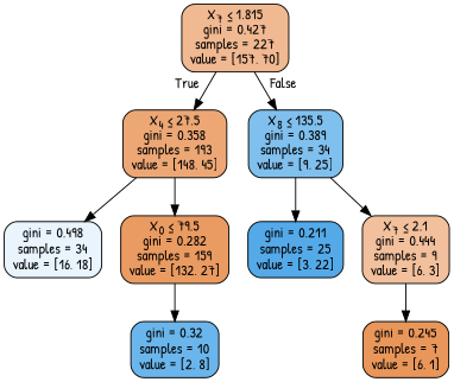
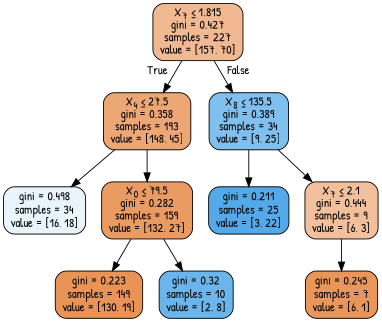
  digraph {
    fontname="Patrick Hand"
    node [color=black fontname="Patrick Hand" shape=box style="filled, rounded"]
    edge [fontname="Patrick Hand"]
    n1 [fillcolor="#f1b991" label=<X<SUB>7</SUB> &le; 1.815<br/>gini = 0.427<br/>samples = 227<br/>value = [157, 70]>]
    n2 [fillcolor="#eda775" label=<X<SUB>4</SUB> &le; 27.5<br/>gini = 0.358<br/>samples = 193<br/>value = [148, 45]>]
    n3 [fillcolor="#80c0ee" label=<X<SUB>8</SUB> &le; 135.5<br/>gini = 0.389<br/>samples = 34<br/>value = [9, 25]>]
    n4 [fillcolor="#e9f4fc" label=<gini = 0.498<br/>samples = 34<br/>value = [16, 18]>]
    n5 [fillcolor="#ea9b61" label=<X<SUB>0</SUB> &le; 79.5<br/>gini = 0.282<br/>samples = 159<br/>value = [132, 27]>]
    n6 [fillcolor="#54aae9" label=<gini = 0.211<br/>samples = 25<br/>value = [3, 22]>]
    n7 [fillcolor="#f2c09c" label=<X<SUB>7</SUB> &le; 2.1<br/>gini = 0.444<br/>samples = 9<br/>value = [6, 3]>]
+   n8 [fillcolor="#e99356" label=<gini = 0.223<br/>samples = 149<br/>value = [130, 19]>]
    n9 [fillcolor="#6ab6ec" label=<gini = 0.32<br/>samples = 10<br/>value = [2, 8]>]
    n10 [fillcolor="#e9965a" label=<gini = 0.245<br/>samples = 7<br/>value = [6, 1]>]
    n1 -> n2 [headlabel=True labelangle=45 labeldistance=2.5]
    n1 -> n3 [headlabel=False labelangle=-45 labeldistance=2.5]
    n2 -> n4
    n2 -> n5
    n3 -> n6
    n3 -> n7
+   n5 -> n8
    n5 -> n9
    n7 -> n10
  }
